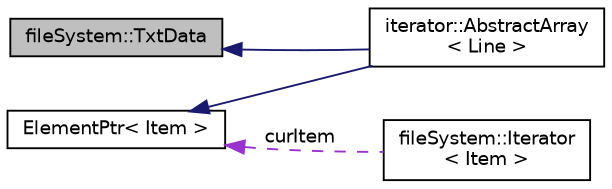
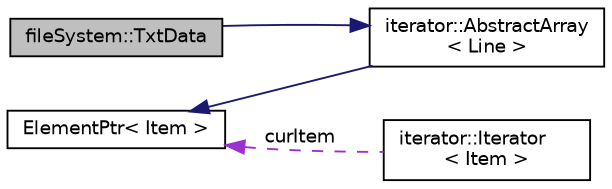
  digraph {
    rankdir=LR
    node [color=black fillcolor=white fontname=Helvetica fontsize=10 shape=record style=filled]
    edge [color=midnightblue dir=back fontname=Helvetica fontsize=10 labelfontname=Helvetica labelfontsize=10 style=solid]
    n1 [fillcolor=grey75 fontcolor=black height=0.2 label="fileSystem::TxtData" width=0.4]
    n2 [height=0.2 label="iterator::AbstractArray\l\< Line \>" width=0.4]
-   n3 [height=0.2 label="fileSystem::Iterator\l\< Item \>" width=0.4]
+   n3 [height=0.2 label="iterator::Iterator\l\< Item \>" width=0.4]
    n4 [height=0.2 label="ElementPtr\< Item \>" width=0.4]
-   n1 -> n2
+   n2 -> n1
    n4 -> n2
    n4 -> n3 [color=darkorchid3 label=" curItem" style=dashed]
  }
